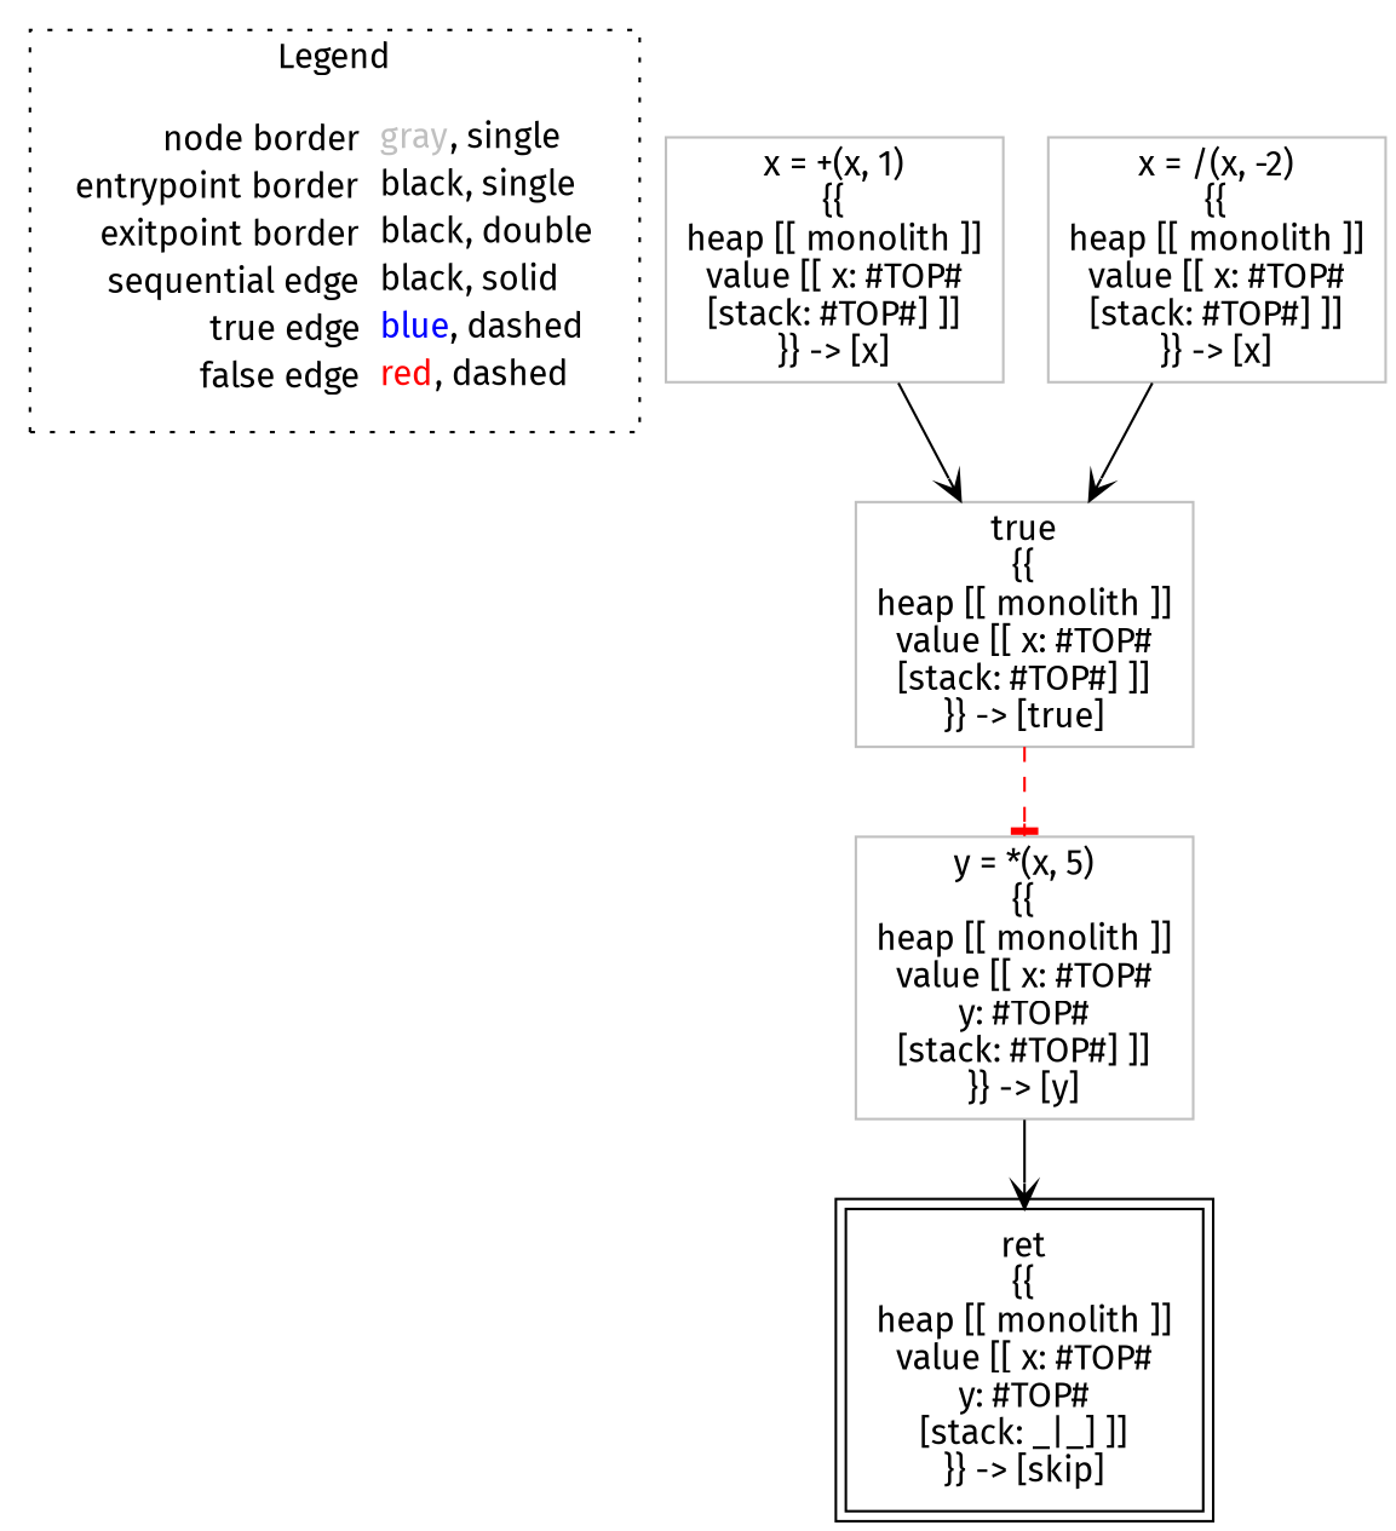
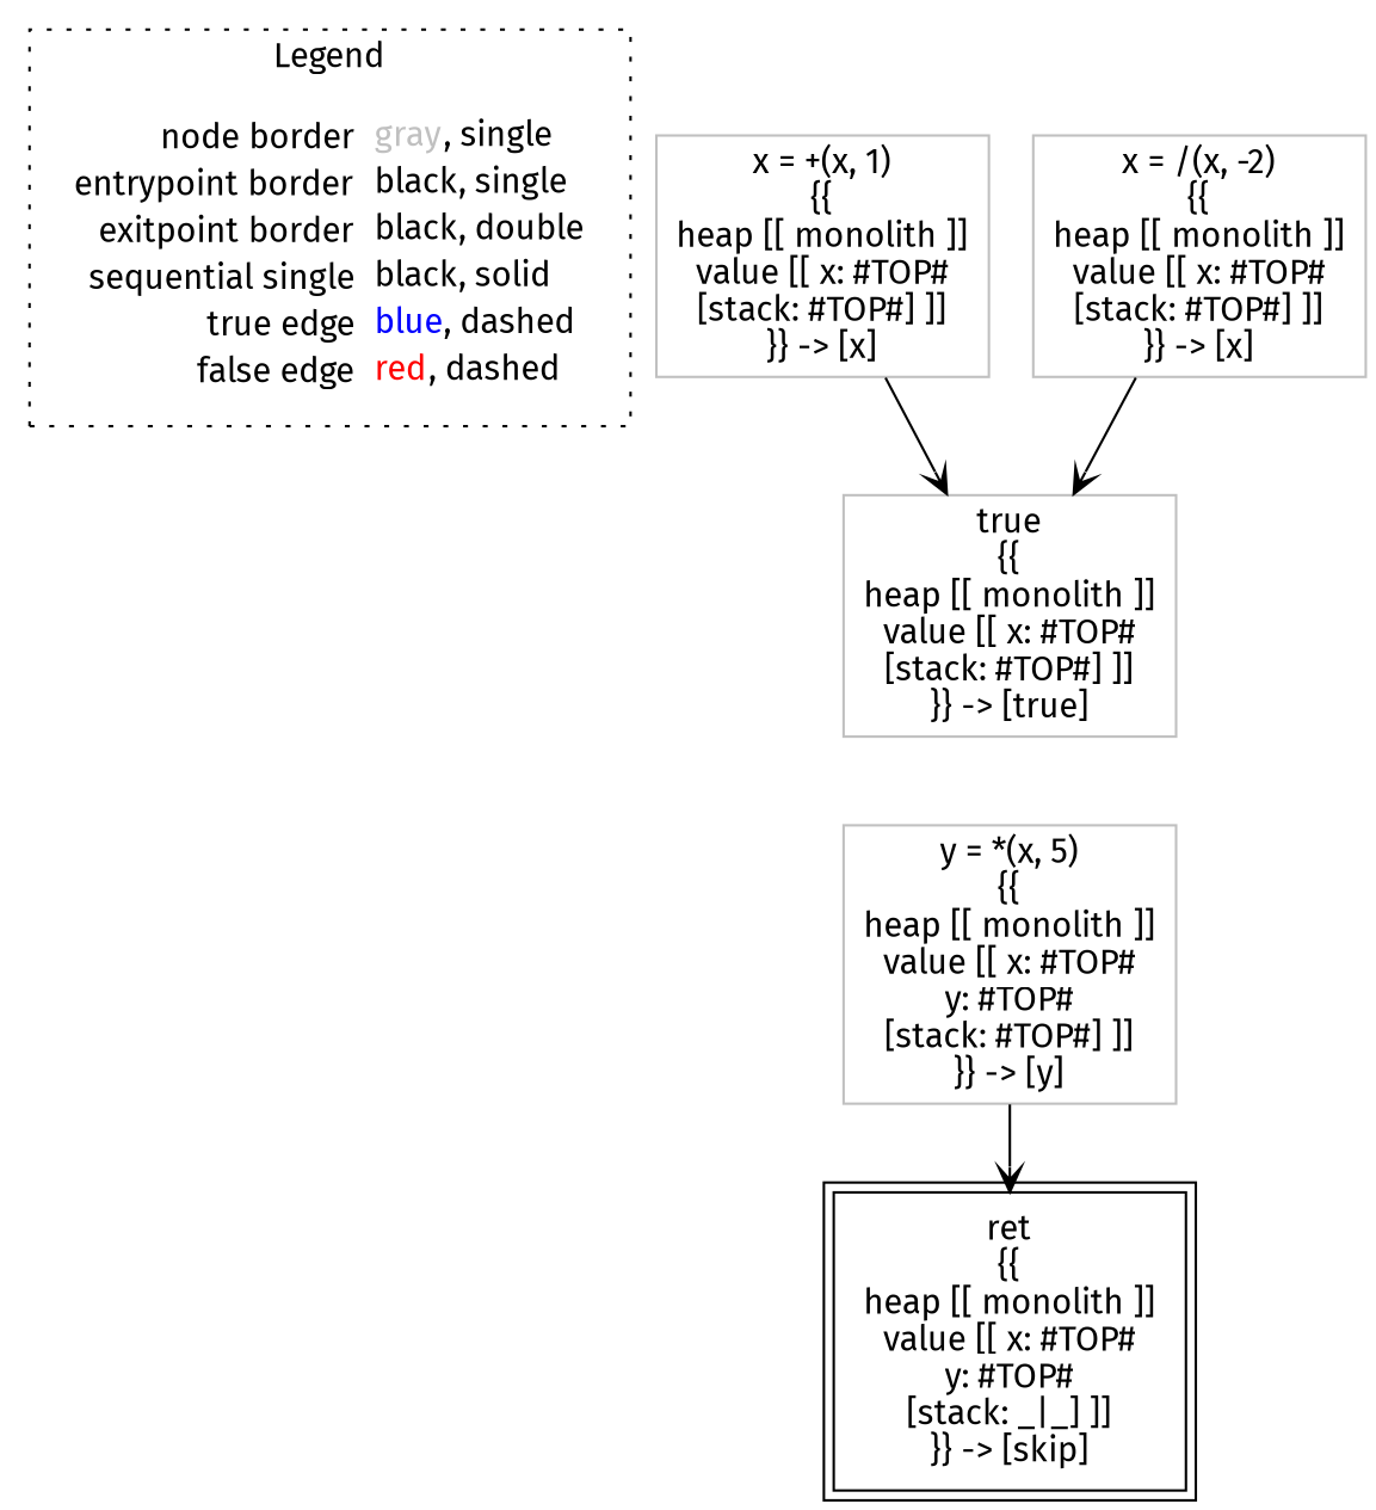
  digraph {
    fontname="Fira Sans"
    node [fontname="Fira Sans" shape=rect color=gray]
    edge [arrowhead=vee color=black fontname="Fira Sans"]
-   n1 [label=<<table border="0" cellpadding="2" cellspacing="0" cellborder="0"><tr><td align="right">node border&nbsp;</td><td align="left"><font color="gray">gray</font>, single</td></tr><tr><td align="right">entrypoint border&nbsp;</td><td align="left"><font color="black">black</font>, single</td></tr><tr><td align="right">exitpoint border&nbsp;</td><td align="left"><font color="black">black</font>, double</td></tr><tr><td align="right">sequential edge&nbsp;</td><td align="left"><font color="black">black</font>, solid</td></tr><tr><td align="right">true edge&nbsp;</td><td align="left"><font color="blue">blue</font>, dashed</td></tr><tr><td align="right">false edge&nbsp;</td><td align="left"><font color="red">red</font>, dashed</td></tr></table>> shape=plaintext color=""]
+   n1 [label=<<table border="0" cellpadding="2" cellspacing="0" cellborder="0"><tr><td align="right">node border&nbsp;</td><td align="left"><font color="gray">gray</font>, single</td></tr><tr><td align="right">entrypoint border&nbsp;</td><td align="left"><font color="black">black</font>, single</td></tr><tr><td align="right">exitpoint border&nbsp;</td><td align="left"><font color="black">black</font>, double</td></tr><tr><td align="right">sequential single&nbsp;</td><td align="left"><font color="black">black</font>, solid</td></tr><tr><td align="right">true edge&nbsp;</td><td align="left"><font color="blue">blue</font>, dashed</td></tr><tr><td align="right">false edge&nbsp;</td><td align="left"><font color="red">red</font>, dashed</td></tr></table>> shape=plaintext color=""]
    n2 [label=<true<BR/>{{<BR/>heap [[ monolith ]]<BR/>value [[ x: #TOP#<BR/>[stack: #TOP#] ]]<BR/>}} -&gt; [true]>]
    n3 [label=<y = *(x, 5)<BR/>{{<BR/>heap [[ monolith ]]<BR/>value [[ x: #TOP#<BR/>y: #TOP#<BR/>[stack: #TOP#] ]]<BR/>}} -&gt; [y]>]
    n4 [color=black label=<ret<BR/>{{<BR/>heap [[ monolith ]]<BR/>value [[ x: #TOP#<BR/>y: #TOP#<BR/>[stack: _|_] ]]<BR/>}} -&gt; [skip]> peripheries=2]
    n5 [label=<x = +(x, 1)<BR/>{{<BR/>heap [[ monolith ]]<BR/>value [[ x: #TOP#<BR/>[stack: #TOP#] ]]<BR/>}} -&gt; [x]>]
    n6 [label=<x = /(x, -2)<BR/>{{<BR/>heap [[ monolith ]]<BR/>value [[ x: #TOP#<BR/>[stack: #TOP#] ]]<BR/>}} -&gt; [x]>]
    subgraph cluster_1 {
      label=Legend
      style=dotted
      n1
    }
-   n2 -> n3 [arrowhead=tee color=red style=dashed]
    n3 -> n4
    n5 -> n2
    n6 -> n2
  }
